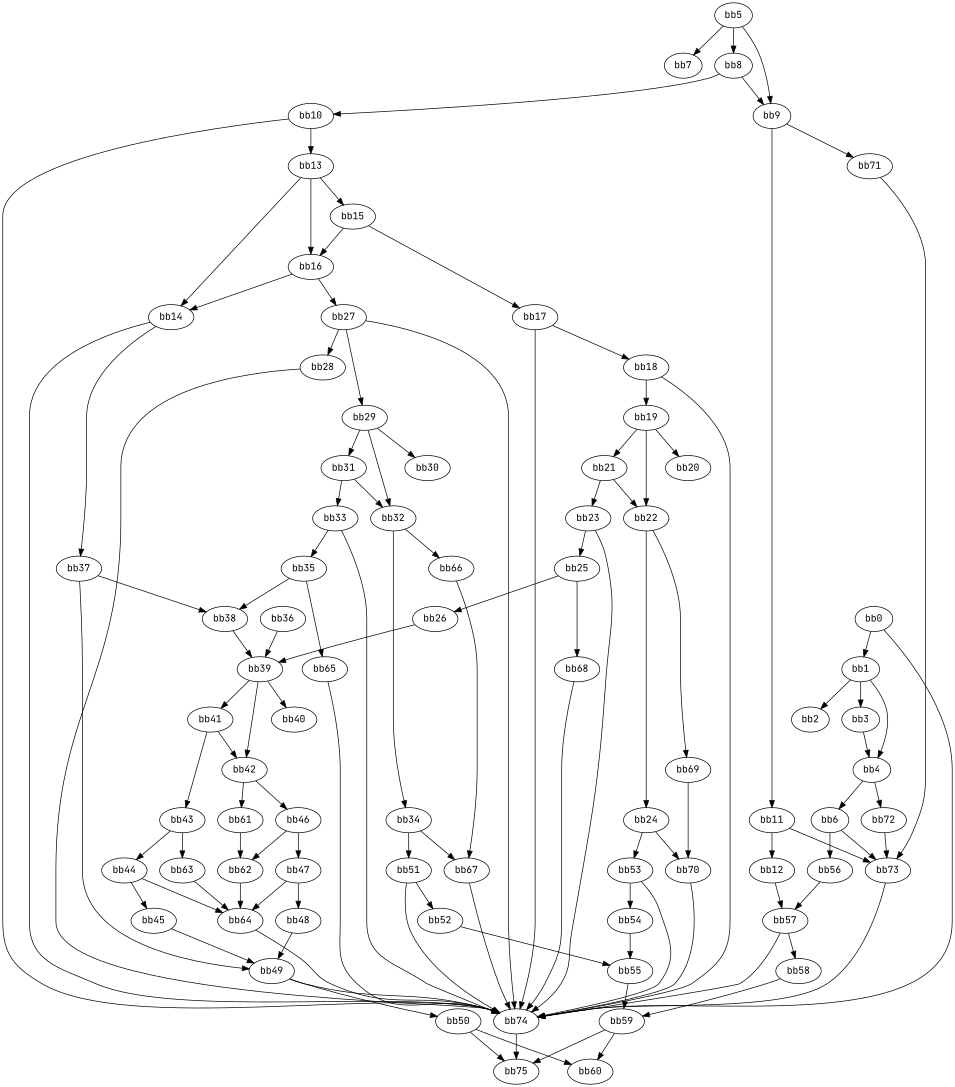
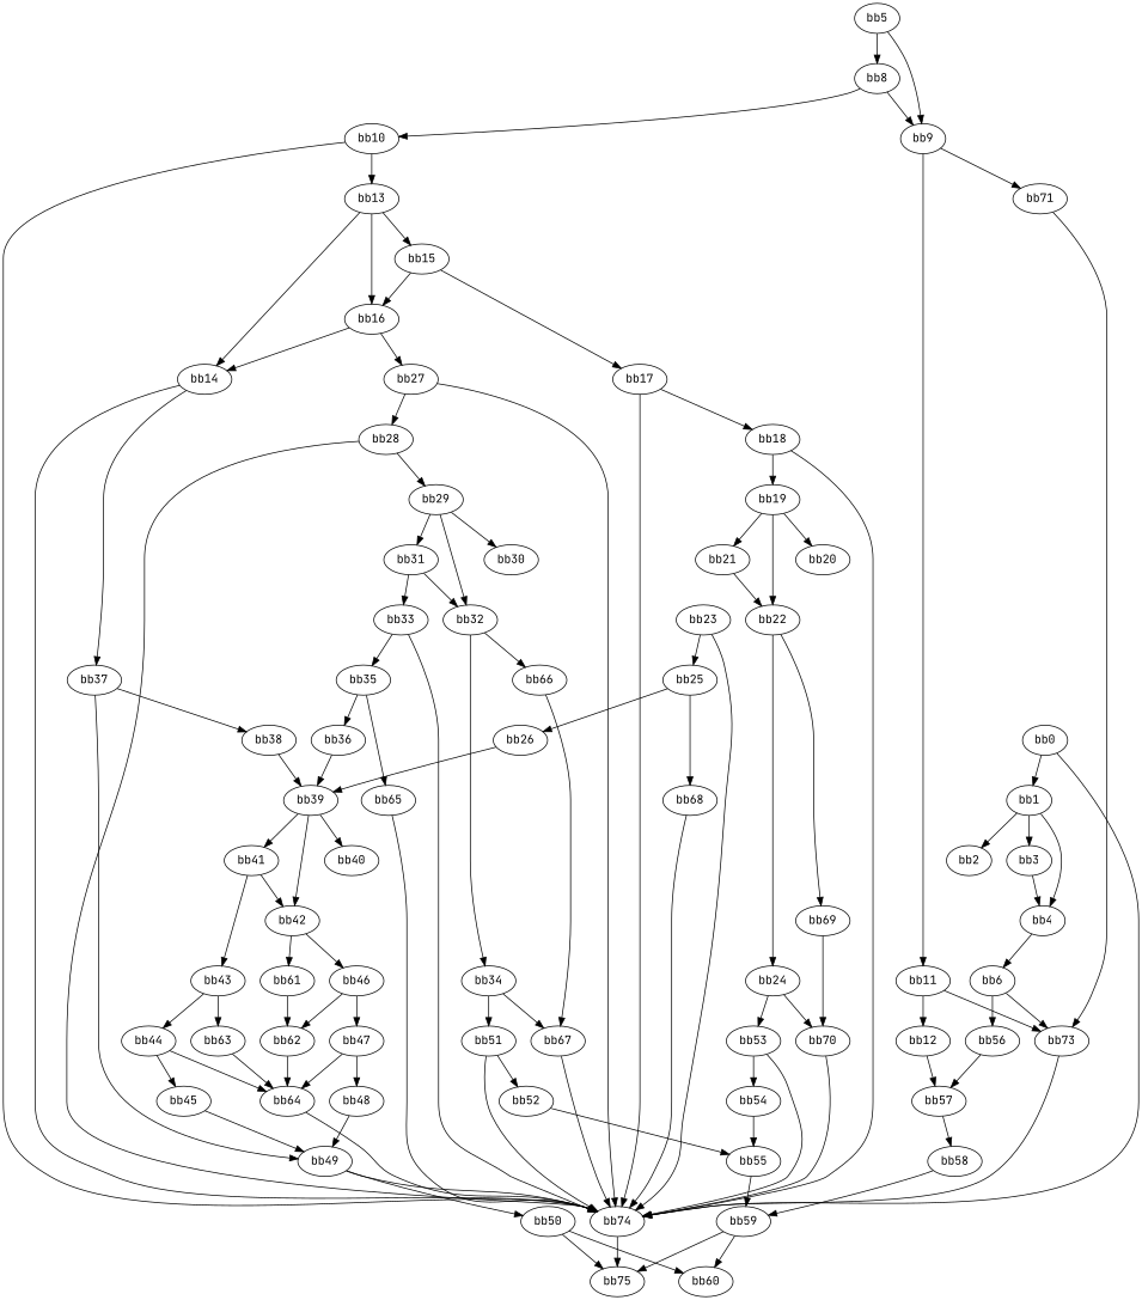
  digraph {
    fontname="JetBrains Mono"
    node [fontname="JetBrains Mono"]
    edge [fontname="JetBrains Mono"]
    n1 [label="bb0\l"]
    n2 [label="bb1\l"]
    n3 [label="bb74\l"]
    n4 [label="bb2\l"]
    n5 [label="bb3\l"]
    n6 [label="bb4\l"]
    n7 [label="bb75\l"]
    n8 [label="bb6\l"]
-   n9 [label="bb72\l"]
    n10 [label="bb5\l"]
-   n11 [label="bb7\l"]
    n12 [label="bb8\l"]
    n13 [label="bb9\l"]
    n14 [label="bb56\l"]
    n15 [label="bb73\l"]
    n16 [label="bb10\l"]
    n17 [label="bb11\l"]
    n18 [label="bb71\l"]
    n19 [label="bb57\l"]
    n20 [label="bb13\l"]
    n21 [label="bb12\l"]
    n22 [label="bb14\l"]
    n23 [label="bb15\l"]
    n24 [label="bb16\l"]
    n25 [label="bb58\l"]
    n26 [label="bb37\l"]
    n27 [label="bb17\l"]
    n28 [label="bb27\l"]
    n29 [label="bb38\l"]
    n30 [label="bb49\l"]
    n31 [label="bb18\l"]
    n32 [label="bb28\l"]
    n33 [label="bb19\l"]
    n34 [label="bb20\l"]
    n35 [label="bb21\l"]
    n36 [label="bb22\l"]
    n37 [label="bb23\l"]
    n38 [label="bb24\l"]
    n39 [label="bb69\l"]
    n40 [label="bb25\l"]
    n41 [label="bb53\l"]
    n42 [label="bb70\l"]
    n43 [label="bb26\l"]
    n44 [label="bb68\l"]
    n45 [label="bb54\l"]
    n46 [label="bb39\l"]
    n47 [label="bb40\l"]
    n48 [label="bb41\l"]
    n49 [label="bb42\l"]
    n50 [label="bb29\l"]
    n51 [label="bb30\l"]
    n52 [label="bb31\l"]
    n53 [label="bb32\l"]
    n54 [label="bb33\l"]
    n55 [label="bb34\l"]
    n56 [label="bb66\l"]
    n57 [label="bb35\l"]
    n58 [label="bb51\l"]
    n59 [label="bb67\l"]
    n60 [label="bb36\l"]
    n61 [label="bb65\l"]
    n62 [label="bb52\l"]
    n63 [label="bb43\l"]
    n64 [label="bb46\l"]
    n65 [label="bb61\l"]
    n66 [label="bb44\l"]
    n67 [label="bb63\l"]
    n68 [label="bb47\l"]
    n69 [label="bb62\l"]
    n70 [label="bb45\l"]
    n71 [label="bb64\l"]
    n72 [label="bb50\l"]
    n73 [label="bb48\l"]
    n74 [label="bb60\l"]
    n75 [label="bb55\l"]
    n76 [label="bb59\l"]
    n1 -> n2
    n1 -> n3
    n2 -> n4
    n2 -> n5
    n2 -> n6
    n3 -> n7
    n5 -> n6
    n6 -> n8
-   n6 -> n9
    n8 -> n14
    n8 -> n15
-   n9 -> n15
-   n10 -> n11
    n10 -> n12
    n10 -> n13
    n12 -> n13
    n12 -> n16
    n13 -> n17
    n13 -> n18
    n14 -> n19
    n15 -> n3
    n16 -> n3
    n16 -> n20
    n17 -> n15
    n17 -> n21
    n18 -> n15
-   n19 -> n3
    n19 -> n25
    n20 -> n22
    n20 -> n23
    n20 -> n24
    n21 -> n19
    n22 -> n3
    n22 -> n26
    n23 -> n24
    n23 -> n27
    n24 -> n22
    n24 -> n28
    n25 -> n76
    n26 -> n29
    n26 -> n30
    n27 -> n3
    n27 -> n31
    n28 -> n3
    n28 -> n32
    n29 -> n46
    n30 -> n3
    n30 -> n72
    n31 -> n3
    n31 -> n33
    n32 -> n3
-   n28 -> n50
+   n32 -> n50
    n33 -> n34
    n33 -> n35
    n33 -> n36
    n35 -> n36
-   n35 -> n37
    n36 -> n38
    n36 -> n39
    n37 -> n3
    n37 -> n40
    n38 -> n41
    n38 -> n42
    n39 -> n42
    n40 -> n43
    n40 -> n44
    n41 -> n3
    n41 -> n45
    n42 -> n3
    n43 -> n46
    n44 -> n3
    n45 -> n75
    n46 -> n47
    n46 -> n48
    n46 -> n49
    n48 -> n49
    n48 -> n63
    n49 -> n64
    n49 -> n65
    n50 -> n51
    n50 -> n52
    n50 -> n53
    n52 -> n53
    n52 -> n54
    n53 -> n55
    n53 -> n56
    n54 -> n3
    n54 -> n57
    n55 -> n58
    n55 -> n59
    n56 -> n59
-   n57 -> n29
+   n57 -> n60
    n57 -> n61
    n58 -> n3
    n58 -> n62
    n59 -> n3
    n60 -> n46
    n61 -> n3
    n62 -> n75
    n63 -> n66
    n63 -> n67
    n64 -> n68
    n64 -> n69
    n65 -> n69
    n66 -> n70
    n66 -> n71
    n67 -> n71
    n68 -> n71
    n68 -> n73
    n69 -> n71
    n70 -> n30
    n71 -> n3
    n72 -> n7
    n72 -> n74
    n73 -> n30
    n75 -> n76
    n76 -> n7
    n76 -> n74
  }
